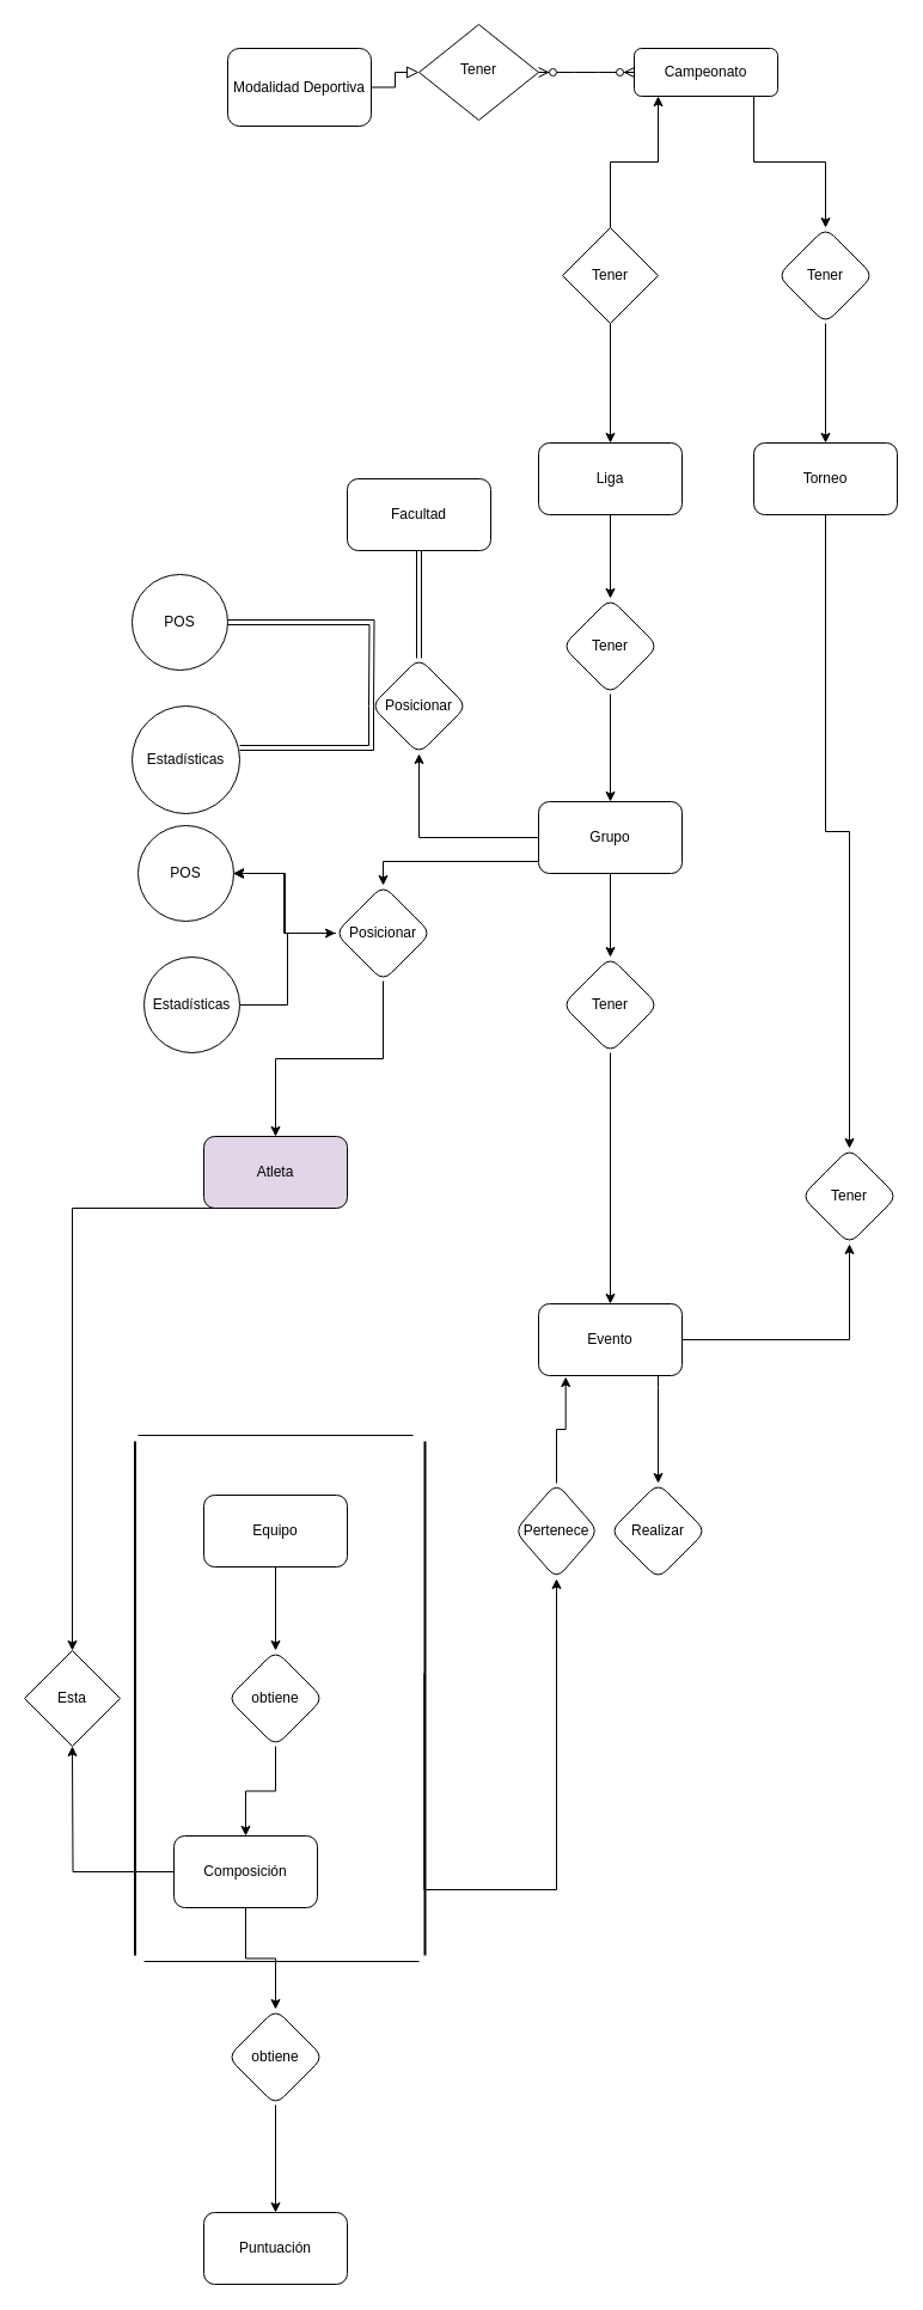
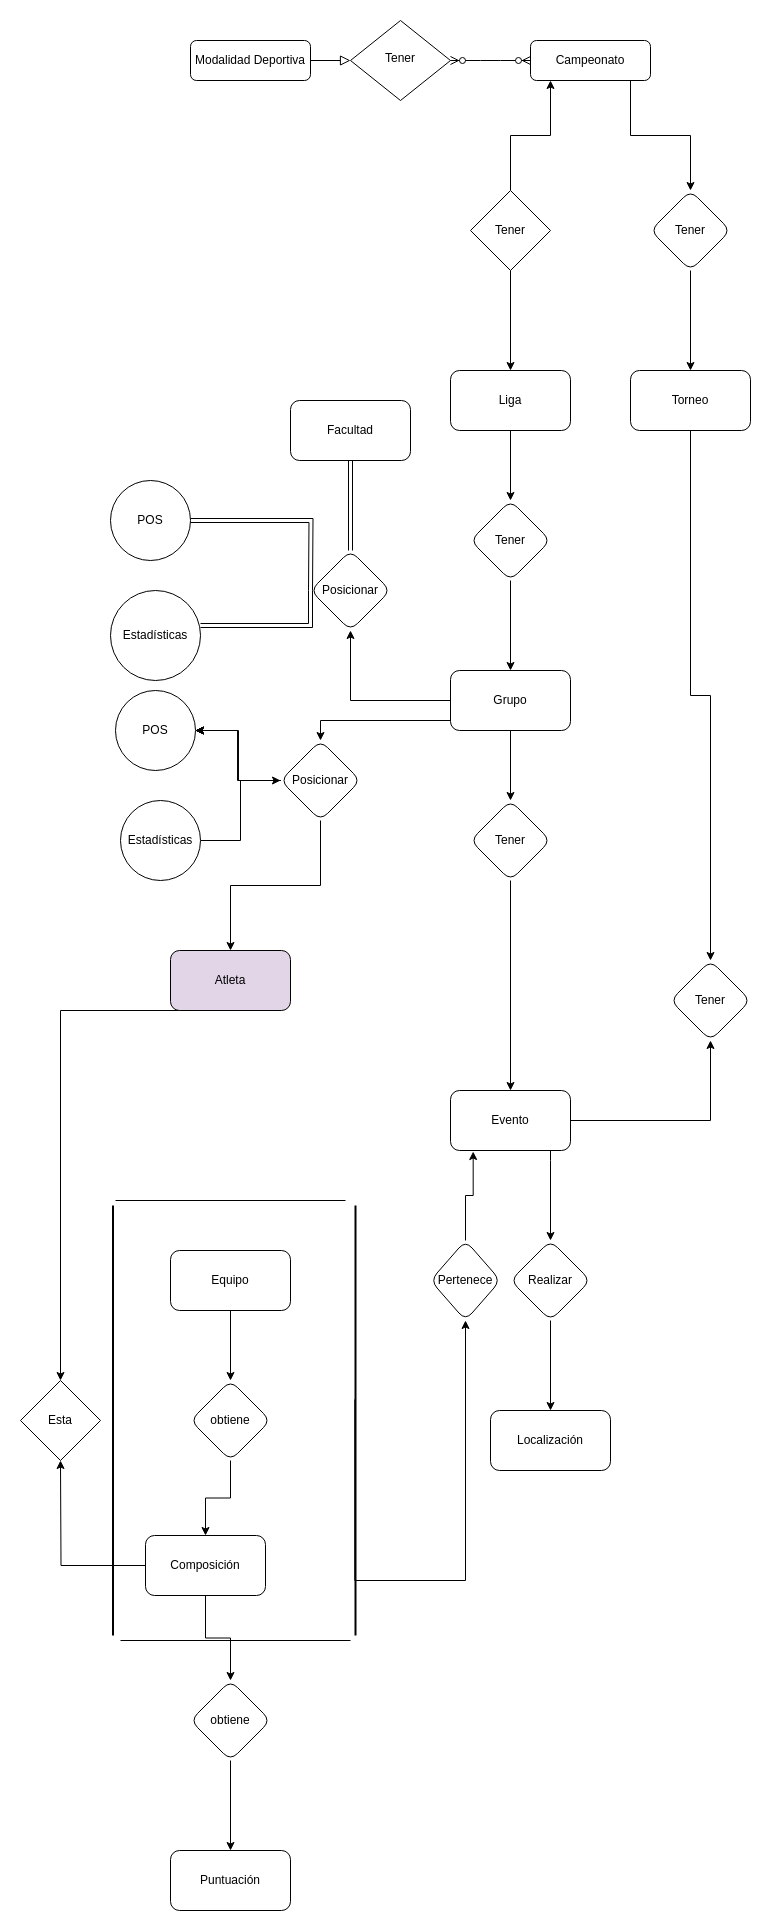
  <mxCell id="0" />
  <mxCell id="1" parent="0" />
  <mxCell id="2" value="" style="rounded=0;html=1;jettySize=auto;orthogonalLoop=1;fontSize=11;endArrow=block;endFill=0;endSize=8;strokeWidth=1;shadow=0;labelBackgroundColor=none;edgeStyle=orthogonalEdgeStyle;" parent="1" source="3" target="4" edge="1"><mxGeometry relative="1" as="geometry" /></mxCell>
- <mxCell id="3" value="Modalidad Deportiva" style="rounded=1;whiteSpace=wrap;html=1;fontSize=12;glass=0;strokeWidth=1;shadow=0;" parent="1" vertex="1"><mxGeometry x="190" y="40" width="120" height="65" as="geometry" /></mxCell>
+ <mxCell id="3" value="Modalidad Deportiva" style="rounded=1;whiteSpace=wrap;html=1;fontSize=12;glass=0;strokeWidth=1;shadow=0;" parent="1" vertex="1"><mxGeometry x="190" y="40" width="120" height="40" as="geometry" /></mxCell>
  <mxCell id="4" value="Tener" style="rhombus;whiteSpace=wrap;html=1;shadow=0;fontFamily=Helvetica;fontSize=12;align=center;strokeWidth=1;spacing=6;spacingTop=-4;" parent="1" vertex="1"><mxGeometry x="350" y="20" width="100" height="80" as="geometry" /></mxCell>
  <mxCell id="5" value="" style="edgeStyle=orthogonalEdgeStyle;rounded=0;orthogonalLoop=1;jettySize=auto;html=1;" parent="1" source="6" target="15" edge="1"><mxGeometry relative="1" as="geometry"><Array as="points"><mxPoint x="630" y="135" /><mxPoint x="690" y="135" /></Array></mxGeometry></mxCell>
  <mxCell id="6" value="Campeonato" style="rounded=1;whiteSpace=wrap;html=1;fontSize=12;glass=0;strokeWidth=1;shadow=0;" parent="1" vertex="1"><mxGeometry x="530" y="40" width="120" height="40" as="geometry" /></mxCell>
  <mxCell id="7" value="" style="edgeStyle=orthogonalEdgeStyle;rounded=0;orthogonalLoop=1;jettySize=auto;html=1;" parent="1" source="8" target="17" edge="1"><mxGeometry relative="1" as="geometry" /></mxCell>
  <mxCell id="8" value="Liga" style="whiteSpace=wrap;html=1;rounded=1;glass=0;strokeWidth=1;shadow=0;" parent="1" vertex="1"><mxGeometry x="450" y="370" width="120" height="60" as="geometry" /></mxCell>
  <mxCell id="9" style="edgeStyle=orthogonalEdgeStyle;rounded=0;orthogonalLoop=1;jettySize=auto;html=1;" parent="1" source="10" target="27" edge="1"><mxGeometry relative="1" as="geometry" /></mxCell>
  <mxCell id="10" value="Torneo" style="whiteSpace=wrap;html=1;rounded=1;glass=0;strokeWidth=1;shadow=0;" parent="1" vertex="1"><mxGeometry x="630" y="370" width="120" height="60" as="geometry" /></mxCell>
  <mxCell id="11" value="" style="edgeStyle=orthogonalEdgeStyle;rounded=0;orthogonalLoop=1;jettySize=auto;html=1;" parent="1" source="13" target="6" edge="1"><mxGeometry relative="1" as="geometry"><Array as="points"><mxPoint x="510" y="135" /><mxPoint x="550" y="135" /></Array></mxGeometry></mxCell>
  <mxCell id="12" value="" style="edgeStyle=orthogonalEdgeStyle;rounded=0;orthogonalLoop=1;jettySize=auto;html=1;" parent="1" source="13" target="8" edge="1"><mxGeometry relative="1" as="geometry" /></mxCell>
  <mxCell id="13" value="Tener" style="rhombus;whiteSpace=wrap;html=1;" parent="1" vertex="1"><mxGeometry x="470" y="190" width="80" height="80" as="geometry" /></mxCell>
  <mxCell id="14" value="" style="edgeStyle=orthogonalEdgeStyle;rounded=0;orthogonalLoop=1;jettySize=auto;html=1;" parent="1" source="15" target="10" edge="1"><mxGeometry relative="1" as="geometry" /></mxCell>
  <mxCell id="15" value="Tener" style="rhombus;whiteSpace=wrap;html=1;rounded=1;glass=0;strokeWidth=1;shadow=0;" parent="1" vertex="1"><mxGeometry x="650" y="190" width="80" height="80" as="geometry" /></mxCell>
  <mxCell id="16" value="" style="edgeStyle=orthogonalEdgeStyle;rounded=0;orthogonalLoop=1;jettySize=auto;html=1;" parent="1" source="17" target="21" edge="1"><mxGeometry relative="1" as="geometry" /></mxCell>
  <mxCell id="17" value="Tener" style="rhombus;whiteSpace=wrap;html=1;rounded=1;glass=0;strokeWidth=1;shadow=0;" parent="1" vertex="1"><mxGeometry x="470" y="500" width="80" height="80" as="geometry" /></mxCell>
  <mxCell id="18" value="" style="edgeStyle=orthogonalEdgeStyle;rounded=0;orthogonalLoop=1;jettySize=auto;html=1;" parent="1" source="21" target="23" edge="1"><mxGeometry relative="1" as="geometry" /></mxCell>
  <mxCell id="19" value="" style="edgeStyle=orthogonalEdgeStyle;rounded=0;orthogonalLoop=1;jettySize=auto;html=1;" parent="1" source="21" target="34" edge="1"><mxGeometry relative="1" as="geometry"><Array as="points"><mxPoint x="320" y="720" /></Array></mxGeometry></mxCell>
  <mxCell id="20" value="" style="edgeStyle=orthogonalEdgeStyle;rounded=0;orthogonalLoop=1;jettySize=auto;html=1;" parent="1" source="21" target="42" edge="1"><mxGeometry relative="1" as="geometry" /></mxCell>
  <mxCell id="21" value="Grupo" style="whiteSpace=wrap;html=1;rounded=1;glass=0;strokeWidth=1;shadow=0;" parent="1" vertex="1"><mxGeometry x="450" y="670" width="120" height="60" as="geometry" /></mxCell>
  <mxCell id="22" value="" style="edgeStyle=orthogonalEdgeStyle;rounded=0;orthogonalLoop=1;jettySize=auto;html=1;" parent="1" source="23" target="26" edge="1"><mxGeometry relative="1" as="geometry" /></mxCell>
  <mxCell id="23" value="Tener" style="rhombus;whiteSpace=wrap;html=1;rounded=1;glass=0;strokeWidth=1;shadow=0;" parent="1" vertex="1"><mxGeometry x="470" y="800" width="80" height="80" as="geometry" /></mxCell>
  <mxCell id="24" value="" style="edgeStyle=orthogonalEdgeStyle;rounded=0;orthogonalLoop=1;jettySize=auto;html=1;" parent="1" source="26" target="27" edge="1"><mxGeometry relative="1" as="geometry" /></mxCell>
  <mxCell id="25" value="" style="edgeStyle=orthogonalEdgeStyle;rounded=0;orthogonalLoop=1;jettySize=auto;html=1;" parent="1" source="26" target="51" edge="1"><mxGeometry relative="1" as="geometry"><Array as="points"><mxPoint x="550" y="1160" /><mxPoint x="550" y="1160" /></Array></mxGeometry></mxCell>
  <mxCell id="26" value="Evento" style="whiteSpace=wrap;html=1;rounded=1;glass=0;strokeWidth=1;shadow=0;" parent="1" vertex="1"><mxGeometry x="450" y="1090" width="120" height="60" as="geometry" /></mxCell>
  <mxCell id="27" value="Tener" style="rhombus;whiteSpace=wrap;html=1;rounded=1;glass=0;strokeWidth=1;shadow=0;" parent="1" vertex="1"><mxGeometry x="670" y="960" width="80" height="80" as="geometry" /></mxCell>
  <mxCell id="28" value="" style="edgeStyle=orthogonalEdgeStyle;rounded=0;orthogonalLoop=1;jettySize=auto;html=1;" parent="1" source="34" target="35" edge="1"><mxGeometry relative="1" as="geometry" /></mxCell>
  <mxCell id="29" value="" style="edgeStyle=orthogonalEdgeStyle;rounded=0;orthogonalLoop=1;jettySize=auto;html=1;" parent="1" source="34" target="35" edge="1"><mxGeometry relative="1" as="geometry" /></mxCell>
  <mxCell id="30" value="" style="edgeStyle=orthogonalEdgeStyle;rounded=0;orthogonalLoop=1;jettySize=auto;html=1;" parent="1" source="34" target="35" edge="1"><mxGeometry relative="1" as="geometry" /></mxCell>
  <mxCell id="31" value="" style="edgeStyle=orthogonalEdgeStyle;rounded=0;orthogonalLoop=1;jettySize=auto;html=1;" parent="1" source="34" target="35" edge="1"><mxGeometry relative="1" as="geometry" /></mxCell>
  <mxCell id="32" value="" style="edgeStyle=orthogonalEdgeStyle;rounded=0;orthogonalLoop=1;jettySize=auto;html=1;" parent="1" source="34" target="35" edge="1"><mxGeometry relative="1" as="geometry" /></mxCell>
  <mxCell id="33" value="" style="edgeStyle=orthogonalEdgeStyle;rounded=0;orthogonalLoop=1;jettySize=auto;html=1;" parent="1" source="34" target="39" edge="1"><mxGeometry relative="1" as="geometry" /></mxCell>
  <mxCell id="34" value="Posicionar" style="rhombus;whiteSpace=wrap;html=1;rounded=1;glass=0;strokeWidth=1;shadow=0;" parent="1" vertex="1"><mxGeometry x="280" y="740" width="80" height="80" as="geometry" /></mxCell>
  <mxCell id="35" value="POS" style="ellipse;whiteSpace=wrap;html=1;rounded=1;glass=0;strokeWidth=1;shadow=0;" parent="1" vertex="1"><mxGeometry x="115" y="690" width="80" height="80" as="geometry" /></mxCell>
  <mxCell id="36" value="" style="edgeStyle=orthogonalEdgeStyle;rounded=0;orthogonalLoop=1;jettySize=auto;html=1;" parent="1" source="37" target="34" edge="1"><mxGeometry relative="1" as="geometry" /></mxCell>
  <mxCell id="37" value="Estadísticas" style="ellipse;whiteSpace=wrap;html=1;aspect=fixed;" parent="1" vertex="1"><mxGeometry x="120" y="800" width="80" height="80" as="geometry" /></mxCell>
  <mxCell id="38" style="edgeStyle=orthogonalEdgeStyle;rounded=0;orthogonalLoop=1;jettySize=auto;html=1;exitX=0.25;exitY=1;exitDx=0;exitDy=0;" edge="1" parent="1" source="39" target="65"><mxGeometry relative="1" as="geometry"><Array as="points"><mxPoint x="60" y="1010" /></Array></mxGeometry></mxCell>
  <mxCell id="39" value="Atleta" style="whiteSpace=wrap;html=1;rounded=1;glass=0;strokeWidth=1;shadow=0;fillColor=#e1d5e7;" parent="1" vertex="1"><mxGeometry x="170" y="950" width="120" height="60" as="geometry" /></mxCell>
  <mxCell id="40" style="edgeStyle=orthogonalEdgeStyle;shape=link;rounded=0;orthogonalLoop=1;jettySize=auto;html=1;exitX=0;exitY=0.5;exitDx=0;exitDy=0;" parent="1" edge="1"><mxGeometry relative="1" as="geometry"><mxPoint x="310" y="590" as="sourcePoint" /><mxPoint x="200" y="625" as="targetPoint" /><Array as="points"><mxPoint x="310" y="625" /></Array></mxGeometry></mxCell>
  <mxCell id="41" value="" style="edgeStyle=orthogonalEdgeStyle;shape=link;rounded=0;orthogonalLoop=1;jettySize=auto;html=1;" parent="1" source="42" target="46" edge="1"><mxGeometry relative="1" as="geometry" /></mxCell>
  <mxCell id="42" value="Posicionar" style="rhombus;whiteSpace=wrap;html=1;rounded=1;glass=0;strokeWidth=1;shadow=0;" parent="1" vertex="1"><mxGeometry x="310" y="550" width="80" height="80" as="geometry" /></mxCell>
  <mxCell id="43" style="edgeStyle=orthogonalEdgeStyle;shape=link;rounded=0;orthogonalLoop=1;jettySize=auto;html=1;exitX=1;exitY=0.5;exitDx=0;exitDy=0;" parent="1" source="44" edge="1"><mxGeometry relative="1" as="geometry"><mxPoint x="310" y="590" as="targetPoint" /></mxGeometry></mxCell>
  <mxCell id="44" value="POS" style="ellipse;whiteSpace=wrap;html=1;rounded=1;glass=0;strokeWidth=1;shadow=0;" parent="1" vertex="1"><mxGeometry x="110" y="480" width="80" height="80" as="geometry" /></mxCell>
  <mxCell id="45" value="Estadísticas" style="ellipse;whiteSpace=wrap;html=1;aspect=fixed;" parent="1" vertex="1"><mxGeometry x="110" y="590" width="90" height="90" as="geometry" /></mxCell>
  <mxCell id="46" value="Facultad" style="whiteSpace=wrap;html=1;rounded=1;glass=0;strokeWidth=1;shadow=0;" parent="1" vertex="1"><mxGeometry x="290" y="400" width="120" height="60" as="geometry" /></mxCell>
  <mxCell id="47" value="" style="edgeStyle=orthogonalEdgeStyle;rounded=0;orthogonalLoop=1;jettySize=auto;html=1;" parent="1" source="48" target="54" edge="1"><mxGeometry relative="1" as="geometry" /></mxCell>
  <mxCell id="48" value="Equipo" style="whiteSpace=wrap;html=1;rounded=1;glass=0;strokeWidth=1;shadow=0;" parent="1" vertex="1"><mxGeometry x="170" y="1250" width="120" height="60" as="geometry" /></mxCell>
  <mxCell id="49" value="" style="edgeStyle=entityRelationEdgeStyle;fontSize=12;html=1;endArrow=ERzeroToMany;endFill=1;startArrow=ERzeroToMany;rounded=0;entryX=0;entryY=0.5;entryDx=0;entryDy=0;exitX=1;exitY=0.5;exitDx=0;exitDy=0;" parent="1" source="4" target="6" edge="1"><mxGeometry width="100" height="100" relative="1" as="geometry"><mxPoint x="390" y="230" as="sourcePoint" /><mxPoint x="490" y="130" as="targetPoint" /></mxGeometry></mxCell>
+ <mxCell id="50" value="" style="edgeStyle=orthogonalEdgeStyle;rounded=0;orthogonalLoop=1;jettySize=auto;html=1;" parent="1" source="51" target="52" edge="1"><mxGeometry relative="1" as="geometry" /></mxCell>
  <mxCell id="51" value="Realizar" style="rhombus;whiteSpace=wrap;html=1;rounded=1;glass=0;strokeWidth=1;shadow=0;" parent="1" vertex="1"><mxGeometry x="510" y="1240" width="80" height="80" as="geometry" /></mxCell>
+ <mxCell id="52" value="Localización" style="whiteSpace=wrap;html=1;rounded=1;glass=0;strokeWidth=1;shadow=0;" parent="1" vertex="1"><mxGeometry x="490" y="1410" width="120" height="60" as="geometry" /></mxCell>
  <mxCell id="53" value="" style="edgeStyle=orthogonalEdgeStyle;rounded=0;orthogonalLoop=1;jettySize=auto;html=1;" parent="1" source="54" target="58" edge="1"><mxGeometry relative="1" as="geometry" /></mxCell>
  <mxCell id="54" value="obtiene" style="rhombus;whiteSpace=wrap;html=1;rounded=1;glass=0;strokeWidth=1;shadow=0;" parent="1" vertex="1"><mxGeometry x="190" y="1380" width="80" height="80" as="geometry" /></mxCell>
  <mxCell id="55" value="" style="edgeStyle=orthogonalEdgeStyle;rounded=0;orthogonalLoop=1;jettySize=auto;html=1;" edge="1" parent="1" source="58"><mxGeometry relative="1" as="geometry"><mxPoint x="60" y="1460" as="targetPoint" /></mxGeometry></mxCell>
  <mxCell id="56" style="edgeStyle=orthogonalEdgeStyle;rounded=0;orthogonalLoop=1;jettySize=auto;html=1;entryX=0.5;entryY=1;entryDx=0;entryDy=0;exitX=0.451;exitY=0.567;exitDx=0;exitDy=0;exitPerimeter=0;" edge="1" parent="1" source="60" target="63"><mxGeometry relative="1" as="geometry"><mxPoint x="370" y="1400" as="sourcePoint" /><Array as="points"><mxPoint x="354" y="1580" /><mxPoint x="465" y="1580" /></Array></mxGeometry></mxCell>
  <mxCell id="57" value="" style="edgeStyle=orthogonalEdgeStyle;rounded=0;orthogonalLoop=1;jettySize=auto;html=1;" edge="1" parent="1" source="58" target="67"><mxGeometry relative="1" as="geometry" /></mxCell>
  <mxCell id="58" value="Composición" style="whiteSpace=wrap;html=1;rounded=1;glass=0;strokeWidth=1;shadow=0;" parent="1" vertex="1"><mxGeometry x="145" y="1535" width="120" height="60" as="geometry" /></mxCell>
  <mxCell id="59" value="" style="line;strokeWidth=2;direction=south;html=1;" parent="1" vertex="1"><mxGeometry x="100" y="1205" width="25" height="430" as="geometry" /></mxCell>
  <mxCell id="60" value="" style="line;strokeWidth=2;direction=south;html=1;" parent="1" vertex="1"><mxGeometry x="350" y="1205" width="10" height="430" as="geometry" /></mxCell>
  <mxCell id="61" value="" style="line;strokeWidth=1;rotatable=0;dashed=0;labelPosition=right;align=left;verticalAlign=middle;spacingTop=0;spacingLeft=6;points=[];portConstraint=eastwest;" parent="1" vertex="1"><mxGeometry x="120" y="1635" width="230" height="10" as="geometry" /></mxCell>
  <mxCell id="62" value="" style="line;strokeWidth=1;rotatable=0;dashed=0;labelPosition=right;align=left;verticalAlign=middle;spacingTop=0;spacingLeft=6;points=[];portConstraint=eastwest;" parent="1" vertex="1"><mxGeometry x="115" y="1195" width="230" height="10" as="geometry" /></mxCell>
  <mxCell id="63" value="Pertenece" style="rhombus;whiteSpace=wrap;html=1;rounded=1;glass=0;strokeWidth=1;shadow=0;" parent="1" vertex="1"><mxGeometry x="430" y="1240" width="70" height="80" as="geometry" /></mxCell>
  <mxCell id="64" style="edgeStyle=orthogonalEdgeStyle;rounded=0;orthogonalLoop=1;jettySize=auto;html=1;exitX=0.5;exitY=0;exitDx=0;exitDy=0;entryX=0.189;entryY=1.017;entryDx=0;entryDy=0;entryPerimeter=0;" parent="1" source="63" target="26" edge="1"><mxGeometry relative="1" as="geometry" /></mxCell>
  <mxCell id="65" value="Esta" style="rhombus;whiteSpace=wrap;html=1;" vertex="1" parent="1"><mxGeometry x="20" y="1380" width="80" height="80" as="geometry" /></mxCell>
  <mxCell id="66" value="" style="edgeStyle=orthogonalEdgeStyle;rounded=0;orthogonalLoop=1;jettySize=auto;html=1;" edge="1" parent="1" source="67" target="68"><mxGeometry relative="1" as="geometry" /></mxCell>
  <mxCell id="67" value="obtiene&lt;br&gt;" style="rhombus;whiteSpace=wrap;html=1;rounded=1;glass=0;strokeWidth=1;shadow=0;" vertex="1" parent="1"><mxGeometry x="190" y="1680" width="80" height="80" as="geometry" /></mxCell>
  <mxCell id="68" value="Puntuación" style="whiteSpace=wrap;html=1;rounded=1;glass=0;strokeWidth=1;shadow=0;" vertex="1" parent="1"><mxGeometry x="170" y="1850" width="120" height="60" as="geometry" /></mxCell>
